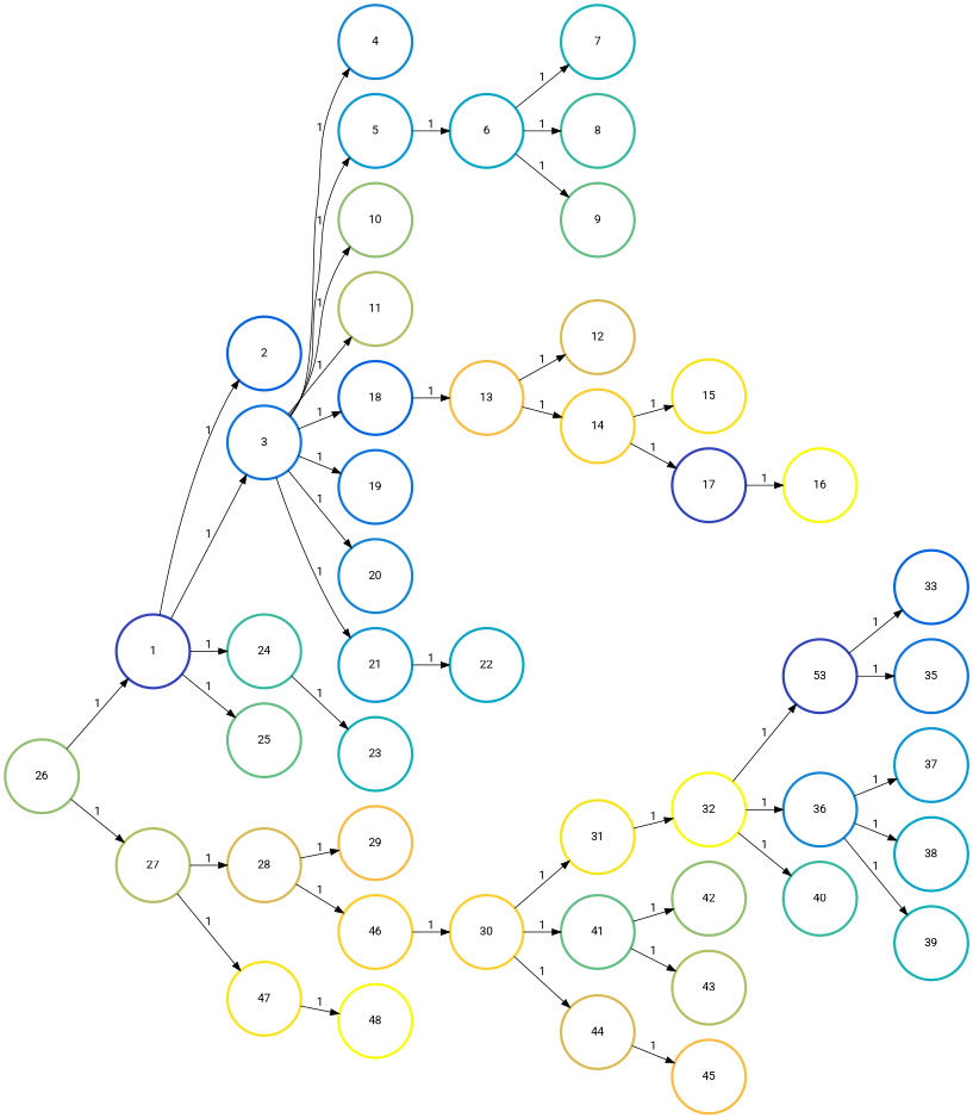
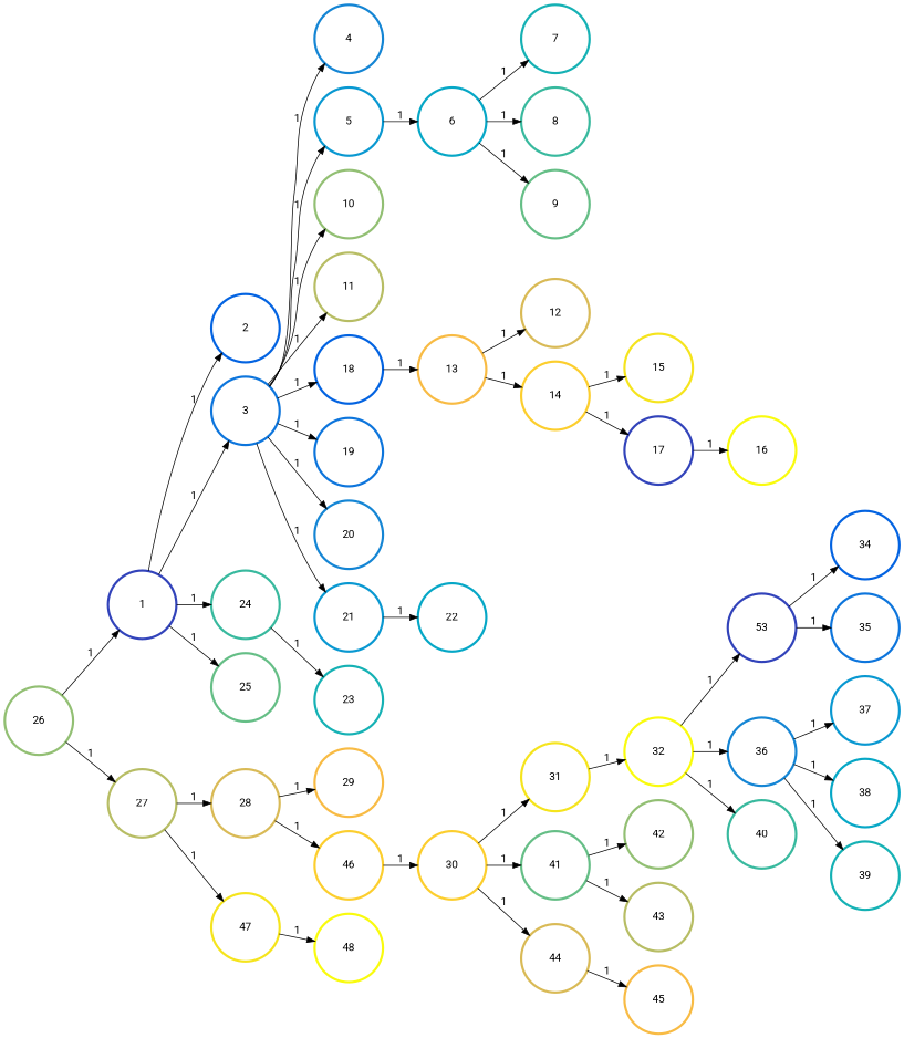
  digraph {
    fontname=Roboto
    rankdir=LR
    node [color="#3243BA" fontname=Roboto penwidth=3]
    edge [color=black fontname=Roboto penwidth=1]
    n1 [height=1.2 label=1 width=1.2]
    n2 [color="#0363E1" height=1.2 label=2 width=1.2]
    n3 [color="#0D75DC" height=1.2 label=3 width=1.2]
    n4 [color="#38B99E" height=1.2 label=24 width=1.2]
    n5 [color="#65BE86" height=1.2 label=25 width=1.2]
    n6 [color="#1485D4" height=1.2 label=4 width=1.2]
    n7 [color="#0998D1" height=1.2 label=5 width=1.2]
    n8 [color="#92BF73" height=1.2 label=10 width=1.2]
    n9 [color="#B7BD64" height=1.2 label=11 width=1.2]
    n10 [color="#0363E1" height=1.2 label=18 width=1.2]
    n11 [color="#0D75DC" height=1.2 label=19 width=1.2]
    n12 [color="#1485D4" height=1.2 label=20 width=1.2]
    n13 [color="#0998D1" height=1.2 label=21 width=1.2]
    n14 [color="#15B1B4" height=1.2 label=23 width=1.2]
    n15 [color="#06A7C6" height=1.2 label=6 width=1.2]
    n16 [color="#F8BB44" height=1.2 label=13 width=1.2]
    n17 [color="#06A7C6" height=1.2 label=22 width=1.2]
    n18 [color="#15B1B4" height=1.2 label=7 width=1.2]
    n19 [color="#38B99E" height=1.2 label=8 width=1.2]
    n20 [color="#65BE86" height=1.2 label=9 width=1.2]
    n21 [color="#D9BA56" height=1.2 label=12 width=1.2]
    n22 [color="#FCCE2E" height=1.2 label=14 width=1.2]
    n23 [color="#F5E41D" height=1.2 label=15 width=1.2]
    n24 [height=1.2 label=17 width=1.2]
    n25 [color="#F9FB0E" height=1.2 label=16 width=1.2]
    n26 [color="#92BF73" height=1.2 label=26 width=1.2]
    n27 [color="#B7BD64" height=1.2 label=27 width=1.2]
    n28 [color="#D9BA56" height=1.2 label=28 width=1.2]
    n29 [color="#F5E41D" height=1.2 label=47 width=1.2]
    n30 [color="#F9FB0E" height=1.2 label=48 width=1.2]
    n31 [color="#F8BB44" height=1.2 label=29 width=1.2]
    n32 [color="#FCCE2E" height=1.2 label=46 width=1.2]
    n33 [color="#FCCE2E" height=1.2 label=30 width=1.2]
    n34 [color="#F5E41D" height=1.2 label=31 width=1.2]
    n35 [color="#65BE86" height=1.2 label=41 width=1.2]
    n36 [color="#D9BA56" height=1.2 label=44 width=1.2]
    n37 [color="#F9FB0E" height=1.2 label=32 width=1.2]
    n38 [color="#92BF73" height=1.2 label=42 width=1.2]
    n39 [color="#B7BD64" height=1.2 label=43 width=1.2]
    n40 [color="#F8BB44" height=1.2 label=45 width=1.2]
    n41 [height=1.2 label=53 width=1.2]
    n42 [color="#1485D4" height=1.2 label=36 width=1.2]
    n43 [color="#38B99E" height=1.2 label=40 width=1.2]
-   n44 [color="#0363E1" height=1.2 label=33 width=1.2]
+   n44 [color="#0363E1" height=1.2 label=34 width=1.2]
    n45 [color="#0D75DC" height=1.2 label=35 width=1.2]
    n46 [color="#0998D1" height=1.2 label=37 width=1.2]
    n47 [color="#06A7C6" height=1.2 label=38 width=1.2]
    n48 [color="#15B1B4" height=1.2 label=39 width=1.2]
    n1 -> n2 [label=1]
    n1 -> n3 [label=1]
    n1 -> n4 [label=1]
    n1 -> n5 [label=1]
    n3 -> n6 [label=1]
    n3 -> n7 [label=1]
    n3 -> n8 [label=1]
    n3 -> n9 [label=1]
    n3 -> n10 [label=1]
    n3 -> n11 [label=1]
    n3 -> n12 [label=1]
    n3 -> n13 [label=1]
    n4 -> n14 [label=1]
    n7 -> n15 [label=1]
    n10 -> n16 [label=1]
    n13 -> n17 [label=1]
    n15 -> n18 [label=1]
    n15 -> n19 [label=1]
    n15 -> n20 [label=1]
    n16 -> n21 [label=1]
    n16 -> n22 [label=1]
    n22 -> n23 [label=1]
    n22 -> n24 [label=1]
    n24 -> n25 [label=1]
    n26 -> n1 [label=1]
    n26 -> n27 [label=1]
    n27 -> n28 [label=1]
    n27 -> n29 [label=1]
    n28 -> n31 [label=1]
    n28 -> n32 [label=1]
    n29 -> n30 [label=1]
    n32 -> n33 [label=1]
    n33 -> n34 [label=1]
    n33 -> n35 [label=1]
    n33 -> n36 [label=1]
    n34 -> n37 [label=1]
    n35 -> n38 [label=1]
    n35 -> n39 [label=1]
    n36 -> n40 [label=1]
    n37 -> n41 [label=1]
    n37 -> n42 [label=1]
    n37 -> n43 [label=1]
    n41 -> n44 [label=1]
    n41 -> n45 [label=1]
    n42 -> n46 [label=1]
    n42 -> n47 [label=1]
    n42 -> n48 [label=1]
  }
